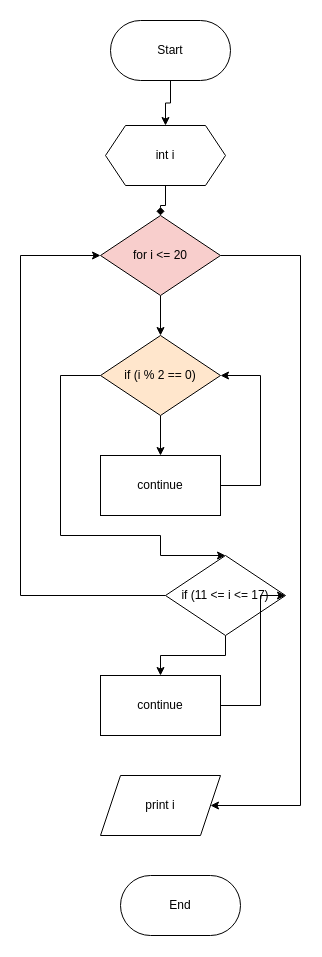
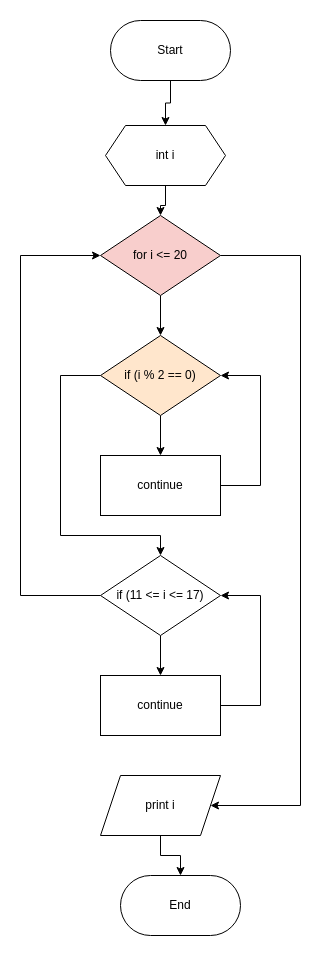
  <mxCell id="0" />
  <mxCell id="1" parent="0" />
  <mxCell id="2" value="" style="edgeStyle=orthogonalEdgeStyle;rounded=0;orthogonalLoop=1;jettySize=auto;html=1;" edge="1" parent="1" source="3" target="5"><mxGeometry relative="1" as="geometry" /></mxCell>
  <mxCell id="3" value="Start" style="rounded=1;whiteSpace=wrap;html=1;arcSize=50;" vertex="1" parent="1"><mxGeometry x="110" y="20" width="120" height="60" as="geometry" /></mxCell>
- <mxCell id="4" value="" style="edgeStyle=orthogonalEdgeStyle;rounded=0;orthogonalLoop=1;jettySize=auto;html=1;endArrow=diamond;" edge="1" parent="1" source="5" target="8"><mxGeometry relative="1" as="geometry" /></mxCell>
+ <mxCell id="4" value="" style="edgeStyle=orthogonalEdgeStyle;rounded=0;orthogonalLoop=1;jettySize=auto;html=1;" edge="1" parent="1" source="5" target="8"><mxGeometry relative="1" as="geometry" /></mxCell>
  <mxCell id="5" value="int i" style="shape=hexagon;perimeter=hexagonPerimeter2;whiteSpace=wrap;html=1;fixedSize=1;" vertex="1" parent="1"><mxGeometry x="105" y="125" width="120" height="60" as="geometry" /></mxCell>
  <mxCell id="6" value="" style="edgeStyle=orthogonalEdgeStyle;rounded=0;orthogonalLoop=1;jettySize=auto;html=1;" edge="1" parent="1" source="8" target="11"><mxGeometry relative="1" as="geometry" /></mxCell>
  <mxCell id="7" style="edgeStyle=orthogonalEdgeStyle;rounded=0;orthogonalLoop=1;jettySize=auto;html=1;entryX=1;entryY=0.5;entryDx=0;entryDy=0;" edge="1" parent="1" source="8" target="20"><mxGeometry relative="1" as="geometry"><Array as="points"><mxPoint x="300" y="255" /><mxPoint x="300" y="805" /></Array></mxGeometry></mxCell>
  <mxCell id="8" value="for i &amp;lt;= 20" style="rhombus;whiteSpace=wrap;html=1;fillColor=#f8cecc;" vertex="1" parent="1"><mxGeometry x="100" y="215" width="120" height="80" as="geometry" /></mxCell>
  <mxCell id="9" value="" style="edgeStyle=orthogonalEdgeStyle;rounded=0;orthogonalLoop=1;jettySize=auto;html=1;" edge="1" parent="1" source="11" target="13"><mxGeometry relative="1" as="geometry" /></mxCell>
  <mxCell id="10" style="edgeStyle=orthogonalEdgeStyle;rounded=0;orthogonalLoop=1;jettySize=auto;html=1;entryX=0.5;entryY=0;entryDx=0;entryDy=0;" edge="1" parent="1" source="11" target="16"><mxGeometry relative="1" as="geometry"><Array as="points"><mxPoint x="60" y="375" /><mxPoint x="60" y="535" /><mxPoint x="160" y="535" /></Array></mxGeometry></mxCell>
  <mxCell id="11" value="if (i % 2 == 0)" style="rhombus;whiteSpace=wrap;html=1;fillColor=#ffe6cc;" vertex="1" parent="1"><mxGeometry x="100" y="335" width="120" height="80" as="geometry" /></mxCell>
  <mxCell id="12" style="edgeStyle=orthogonalEdgeStyle;rounded=0;orthogonalLoop=1;jettySize=auto;html=1;entryX=1;entryY=0.5;entryDx=0;entryDy=0;" edge="1" parent="1" source="13" target="11"><mxGeometry relative="1" as="geometry"><Array as="points"><mxPoint x="260" y="485" /><mxPoint x="260" y="375" /></Array></mxGeometry></mxCell>
  <mxCell id="13" value="continue" style="rounded=0;whiteSpace=wrap;html=1;" vertex="1" parent="1"><mxGeometry x="100" y="455" width="120" height="60" as="geometry" /></mxCell>
  <mxCell id="14" value="" style="edgeStyle=orthogonalEdgeStyle;rounded=0;orthogonalLoop=1;jettySize=auto;html=1;" edge="1" parent="1" source="16" target="18"><mxGeometry relative="1" as="geometry" /></mxCell>
  <mxCell id="15" style="edgeStyle=orthogonalEdgeStyle;rounded=0;orthogonalLoop=1;jettySize=auto;html=1;entryX=0;entryY=0.5;entryDx=0;entryDy=0;" edge="1" parent="1" source="16" target="8"><mxGeometry relative="1" as="geometry"><Array as="points"><mxPoint x="20" y="595" /><mxPoint x="20" y="255" /></Array></mxGeometry></mxCell>
- <mxCell id="16" value="if (11 &amp;lt;= i &amp;lt;= 17)" style="rhombus;whiteSpace=wrap;html=1;" vertex="1" parent="1"><mxGeometry x="165" y="555" width="120" height="80" as="geometry" /></mxCell>
+ <mxCell id="16" value="if (11 &amp;lt;= i &amp;lt;= 17)" style="rhombus;whiteSpace=wrap;html=1;" vertex="1" parent="1"><mxGeometry x="100" y="555" width="120" height="80" as="geometry" /></mxCell>
  <mxCell id="17" style="edgeStyle=orthogonalEdgeStyle;rounded=0;orthogonalLoop=1;jettySize=auto;html=1;entryX=1;entryY=0.5;entryDx=0;entryDy=0;" edge="1" parent="1" source="18" target="16"><mxGeometry relative="1" as="geometry"><Array as="points"><mxPoint x="260" y="705" /><mxPoint x="260" y="595" /></Array></mxGeometry></mxCell>
  <mxCell id="18" value="continue" style="rounded=0;whiteSpace=wrap;html=1;" vertex="1" parent="1"><mxGeometry x="100" y="675" width="120" height="60" as="geometry" /></mxCell>
+ <mxCell id="19" value="" style="edgeStyle=orthogonalEdgeStyle;rounded=0;orthogonalLoop=1;jettySize=auto;html=1;" edge="1" parent="1" source="20" target="21"><mxGeometry relative="1" as="geometry" /></mxCell>
  <mxCell id="20" value="print i" style="shape=parallelogram;perimeter=parallelogramPerimeter;whiteSpace=wrap;html=1;fixedSize=1;" vertex="1" parent="1"><mxGeometry x="100" y="775" width="120" height="60" as="geometry" /></mxCell>
  <mxCell id="21" value="End" style="rounded=1;whiteSpace=wrap;html=1;arcSize=50;" vertex="1" parent="1"><mxGeometry x="120" y="875" width="120" height="60" as="geometry" /></mxCell>
